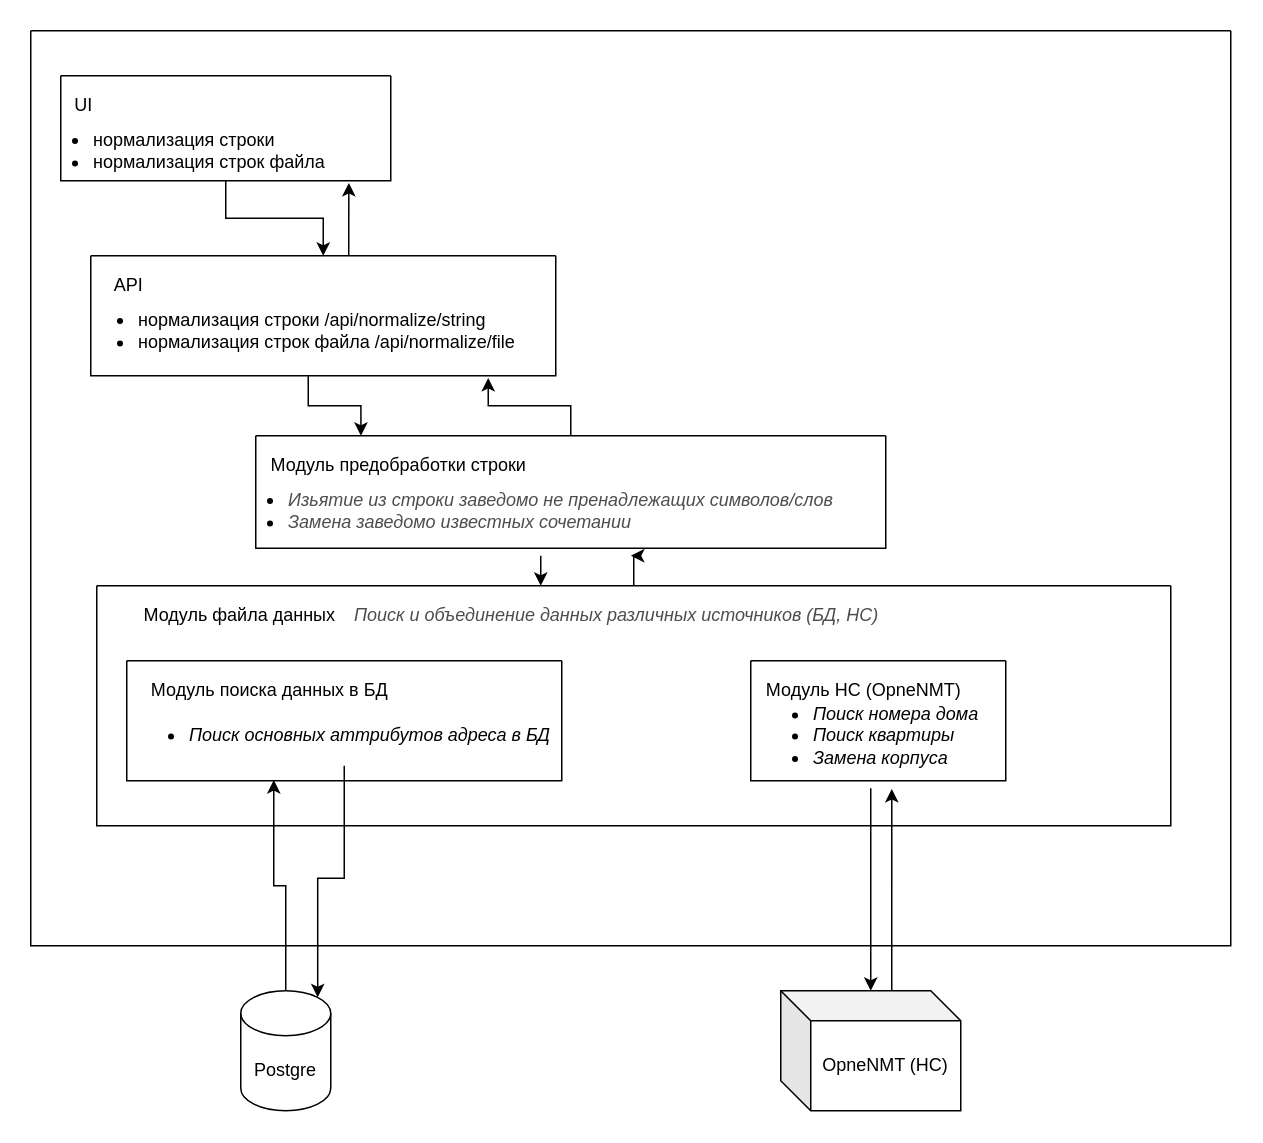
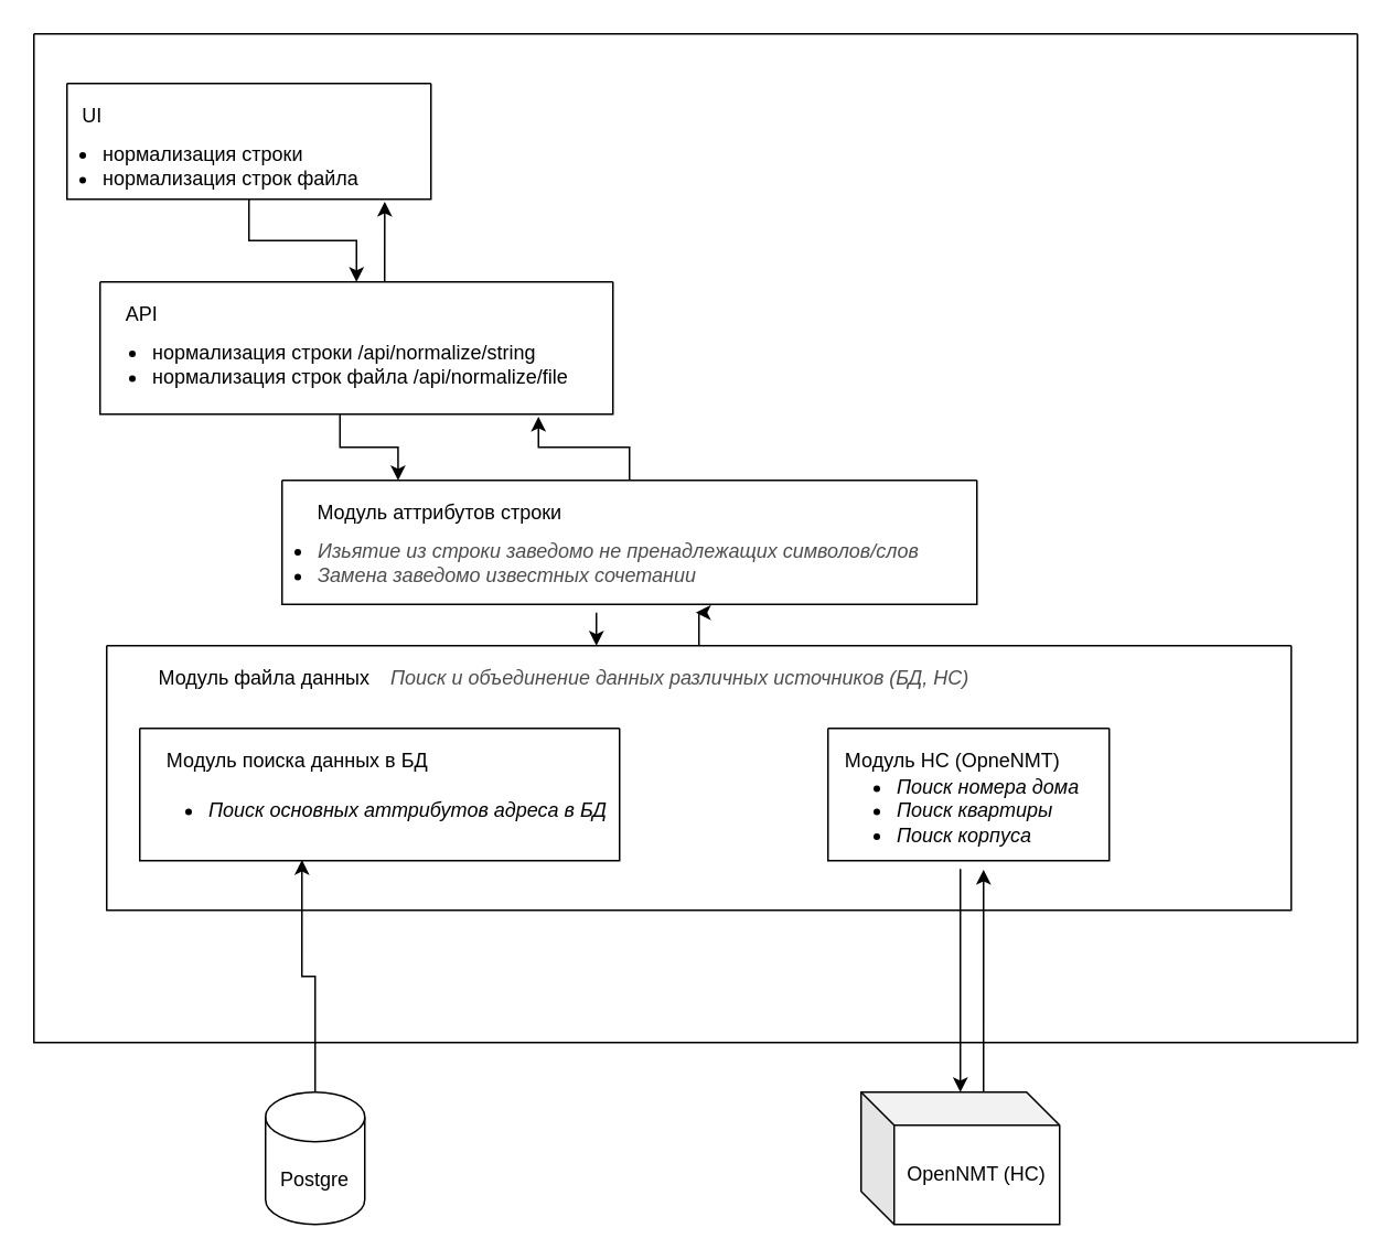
  <mxCell id="0" />
  <mxCell id="1" parent="0" />
  <mxCell id="2" value="" style="swimlane;startSize=0;" vertex="1" parent="1"><mxGeometry x="20" y="20" width="800" height="610" as="geometry" /></mxCell>
  <mxCell id="3" value="UI" style="text;html=1;align=center;verticalAlign=middle;resizable=0;points=[];autosize=1;strokeColor=none;fillColor=none;" vertex="1" parent="2"><mxGeometry x="20" y="40" width="30" height="20" as="geometry" /></mxCell>
  <mxCell id="4" value="&lt;ul&gt;&lt;li&gt;нормализация строки&lt;/li&gt;&lt;li&gt;нормализация строк файла&lt;/li&gt;&lt;/ul&gt;" style="text;html=1;align=left;verticalAlign=middle;resizable=0;points=[];autosize=1;strokeColor=none;fillColor=none;" vertex="1" parent="2"><mxGeometry y="50" width="210" height="60" as="geometry" /></mxCell>
  <mxCell id="5" style="edgeStyle=orthogonalEdgeStyle;rounded=0;orthogonalLoop=1;jettySize=auto;html=1;entryX=0.873;entryY=1.021;entryDx=0;entryDy=0;entryPerimeter=0;fontColor=#4D4D4D;" edge="1" parent="2" source="6" target="14"><mxGeometry relative="1" as="geometry"><Array as="points"><mxPoint x="212" y="140" /><mxPoint x="212" y="140" /></Array></mxGeometry></mxCell>
  <mxCell id="6" value="" style="swimlane;startSize=0;" vertex="1" parent="2"><mxGeometry x="40" y="150" width="310" height="80" as="geometry" /></mxCell>
  <mxCell id="7" value="API" style="text;html=1;align=center;verticalAlign=middle;resizable=0;points=[];autosize=1;strokeColor=none;fillColor=none;" vertex="1" parent="6"><mxGeometry x="10" y="10" width="30" height="20" as="geometry" /></mxCell>
  <mxCell id="8" value="&lt;ul&gt;&lt;li&gt;нормализация строки /api/normalize/string&lt;/li&gt;&lt;li&gt;нормализация строк файла /api/normalize/file&lt;/li&gt;&lt;/ul&gt;" style="text;html=1;align=left;verticalAlign=middle;resizable=0;points=[];autosize=1;strokeColor=none;fillColor=none;" vertex="1" parent="6"><mxGeometry x="-10" y="20" width="310" height="60" as="geometry" /></mxCell>
  <mxCell id="9" style="edgeStyle=orthogonalEdgeStyle;rounded=0;orthogonalLoop=1;jettySize=auto;html=1;entryX=0.887;entryY=1.025;entryDx=0;entryDy=0;entryPerimeter=0;fontColor=#4D4D4D;" edge="1" parent="2" source="10" target="8"><mxGeometry relative="1" as="geometry" /></mxCell>
  <mxCell id="10" value="" style="swimlane;startSize=0;" vertex="1" parent="2"><mxGeometry x="150" y="270" width="420" height="75" as="geometry" /></mxCell>
- <mxCell id="11" value="Модуль предобработки строки" style="text;html=1;align=center;verticalAlign=middle;resizable=0;points=[];autosize=1;strokeColor=none;fillColor=none;" vertex="1" parent="10"><mxGeometry y="10" width="190" height="20" as="geometry" /></mxCell>
+ <mxCell id="11" value="Модуль аттрибутов строки" style="text;html=1;align=center;verticalAlign=middle;resizable=0;points=[];autosize=1;strokeColor=none;fillColor=none;" vertex="1" parent="10"><mxGeometry y="10" width="190" height="20" as="geometry" /></mxCell>
  <mxCell id="12" value="&lt;ul&gt;&lt;li&gt;&lt;font color=&quot;#4d4d4d&quot;&gt;Изьятие из строки заведомо не пренадлежащих символов/слов&lt;br&gt;&lt;/font&gt;&lt;/li&gt;&lt;li&gt;&lt;font color=&quot;#4d4d4d&quot;&gt;Замена заведомо известных сочетании&lt;/font&gt;&lt;/li&gt;&lt;/ul&gt;&lt;div style=&quot;&quot;&gt;&lt;/div&gt;" style="text;html=1;align=left;verticalAlign=middle;resizable=0;points=[];autosize=1;strokeColor=none;fillColor=none;fontStyle=2" vertex="1" parent="10"><mxGeometry x="-20" y="20" width="420" height="60" as="geometry" /></mxCell>
  <mxCell id="13" style="edgeStyle=orthogonalEdgeStyle;rounded=0;orthogonalLoop=1;jettySize=auto;html=1;entryX=0.167;entryY=0;entryDx=0;entryDy=0;entryPerimeter=0;" edge="1" parent="2" source="8" target="10"><mxGeometry relative="1" as="geometry" /></mxCell>
  <mxCell id="14" value="" style="swimlane;startSize=0;" vertex="1" parent="2"><mxGeometry x="20" y="30" width="220" height="70" as="geometry" /></mxCell>
  <mxCell id="15" style="edgeStyle=orthogonalEdgeStyle;rounded=0;orthogonalLoop=1;jettySize=auto;html=1;entryX=0.5;entryY=0;entryDx=0;entryDy=0;" edge="1" parent="2" source="14" target="6"><mxGeometry relative="1" as="geometry" /></mxCell>
  <mxCell id="16" style="edgeStyle=orthogonalEdgeStyle;rounded=0;orthogonalLoop=1;jettySize=auto;html=1;entryX=0.643;entryY=0.992;entryDx=0;entryDy=0;entryPerimeter=0;fontColor=#4D4D4D;" edge="1" parent="2" source="17" target="12"><mxGeometry relative="1" as="geometry" /></mxCell>
  <mxCell id="17" value="" style="swimlane;startSize=0;" vertex="1" parent="2"><mxGeometry x="44" y="370" width="716" height="160" as="geometry" /></mxCell>
  <mxCell id="18" value="Модуль файла данных" style="text;html=1;align=center;verticalAlign=middle;resizable=0;points=[];autosize=1;strokeColor=none;fillColor=none;" vertex="1" parent="17"><mxGeometry x="20" y="10" width="150" height="20" as="geometry" /></mxCell>
  <mxCell id="19" value="&lt;div&gt;&lt;br&gt;&lt;/div&gt;&lt;div style=&quot;&quot;&gt;&lt;/div&gt;" style="text;html=1;align=left;verticalAlign=middle;resizable=0;points=[];autosize=1;strokeColor=none;fillColor=none;fontStyle=2" vertex="1" parent="17"><mxGeometry y="40" width="20" height="20" as="geometry" /></mxCell>
  <mxCell id="20" value="" style="swimlane;startSize=0;" vertex="1" parent="17"><mxGeometry x="20" y="50" width="290" height="80" as="geometry" /></mxCell>
  <mxCell id="21" value="Модуль поиска данных в БД" style="text;html=1;align=center;verticalAlign=middle;resizable=0;points=[];autosize=1;strokeColor=none;fillColor=none;" vertex="1" parent="20"><mxGeometry x="5" y="10" width="180" height="20" as="geometry" /></mxCell>
  <mxCell id="22" value="&lt;ul&gt;&lt;li&gt;Поиск основных аттрибутов адреса в БД&amp;nbsp;&lt;/li&gt;&lt;/ul&gt;&lt;div style=&quot;&quot;&gt;&lt;/div&gt;" style="text;html=1;align=left;verticalAlign=middle;resizable=0;points=[];autosize=1;strokeColor=none;fillColor=none;fontStyle=2" vertex="1" parent="20"><mxGeometry y="30" width="290" height="40" as="geometry" /></mxCell>
  <mxCell id="23" value="" style="swimlane;startSize=0;" vertex="1" parent="17"><mxGeometry x="436" y="50" width="170" height="80" as="geometry" /></mxCell>
  <mxCell id="24" value="Модуль НС (OpneNMT)" style="text;html=1;align=center;verticalAlign=middle;resizable=0;points=[];autosize=1;strokeColor=none;fillColor=none;" vertex="1" parent="23"><mxGeometry y="10" width="150" height="20" as="geometry" /></mxCell>
- <mxCell id="25" value="&lt;ul&gt;&lt;li&gt;Поиск номера дома&lt;/li&gt;&lt;li&gt;Поиск квартиры&lt;/li&gt;&lt;li&gt;Замена корпуса&lt;/li&gt;&lt;/ul&gt;&lt;div style=&quot;&quot;&gt;&lt;/div&gt;" style="text;html=1;align=left;verticalAlign=middle;resizable=0;points=[];autosize=1;strokeColor=none;fillColor=none;fontStyle=2" vertex="1" parent="23"><mxGeometry y="15" width="170" height="70" as="geometry" /></mxCell>
+ <mxCell id="25" value="&lt;ul&gt;&lt;li&gt;Поиск номера дома&lt;/li&gt;&lt;li&gt;Поиск квартиры&lt;/li&gt;&lt;li&gt;Поиск корпуса&lt;/li&gt;&lt;/ul&gt;&lt;div style=&quot;&quot;&gt;&lt;/div&gt;" style="text;html=1;align=left;verticalAlign=middle;resizable=0;points=[];autosize=1;strokeColor=none;fillColor=none;fontStyle=2" vertex="1" parent="23"><mxGeometry y="15" width="170" height="70" as="geometry" /></mxCell>
  <mxCell id="26" value="&lt;font color=&quot;#4d4d4d&quot;&gt;Поиск и объединение данных различных источников (БД, НС)&lt;/font&gt;" style="text;html=1;align=left;verticalAlign=middle;resizable=0;points=[];autosize=1;strokeColor=none;fillColor=none;fontStyle=2;labelBackgroundColor=none;fontColor=#B3B3B3;" vertex="1" parent="17"><mxGeometry x="170" y="10" width="370" height="20" as="geometry" /></mxCell>
  <mxCell id="27" style="edgeStyle=orthogonalEdgeStyle;rounded=0;orthogonalLoop=1;jettySize=auto;html=1;entryX=0.413;entryY=0;entryDx=0;entryDy=0;entryPerimeter=0;" edge="1" parent="2" source="12" target="17"><mxGeometry relative="1" as="geometry" /></mxCell>
  <mxCell id="28" style="edgeStyle=orthogonalEdgeStyle;rounded=0;orthogonalLoop=1;jettySize=auto;html=1;entryX=0.338;entryY=0.994;entryDx=0;entryDy=0;entryPerimeter=0;" edge="1" parent="1" source="29" target="20"><mxGeometry relative="1" as="geometry" /></mxCell>
  <mxCell id="29" value="Postgre" style="shape=cylinder3;whiteSpace=wrap;html=1;boundedLbl=1;backgroundOutline=1;size=15;" vertex="1" parent="1"><mxGeometry x="160" y="660" width="60" height="80" as="geometry" /></mxCell>
  <mxCell id="30" style="edgeStyle=orthogonalEdgeStyle;rounded=0;orthogonalLoop=1;jettySize=auto;html=1;entryX=0.553;entryY=1.007;entryDx=0;entryDy=0;entryPerimeter=0;" edge="1" parent="1" source="31" target="25"><mxGeometry relative="1" as="geometry"><Array as="points"><mxPoint x="594" y="630" /><mxPoint x="594" y="630" /></Array></mxGeometry></mxCell>
- <mxCell id="31" value="OpneNMT (НС)" style="shape=cube;whiteSpace=wrap;html=1;boundedLbl=1;backgroundOutline=1;darkOpacity=0.05;darkOpacity2=0.1;" vertex="1" parent="1"><mxGeometry x="520" y="660" width="120" height="80" as="geometry" /></mxCell>
+ <mxCell id="31" value="OpenNMT (НС)" style="shape=cube;whiteSpace=wrap;html=1;boundedLbl=1;backgroundOutline=1;darkOpacity=0.05;darkOpacity2=0.1;" vertex="1" parent="1"><mxGeometry x="520" y="660" width="120" height="80" as="geometry" /></mxCell>
  <mxCell id="32" style="edgeStyle=orthogonalEdgeStyle;rounded=0;orthogonalLoop=1;jettySize=auto;html=1;" edge="1" parent="1" source="25" target="31"><mxGeometry relative="1" as="geometry"><Array as="points"><mxPoint x="580" y="560" /><mxPoint x="580" y="560" /></Array></mxGeometry></mxCell>
- <mxCell id="33" style="edgeStyle=orthogonalEdgeStyle;rounded=0;orthogonalLoop=1;jettySize=auto;html=1;entryX=0.855;entryY=0;entryDx=0;entryDy=4.35;entryPerimeter=0;" edge="1" parent="1" source="22" target="29"><mxGeometry relative="1" as="geometry" /></mxCell>
